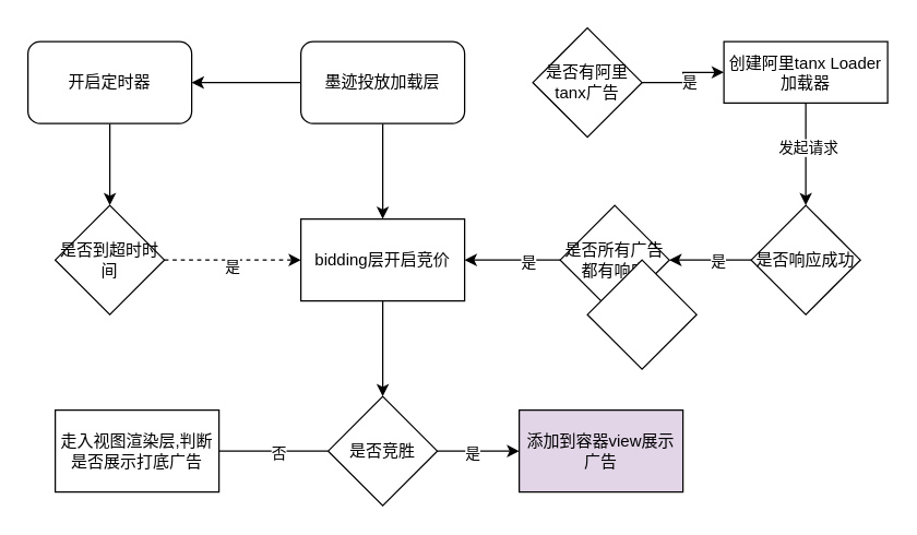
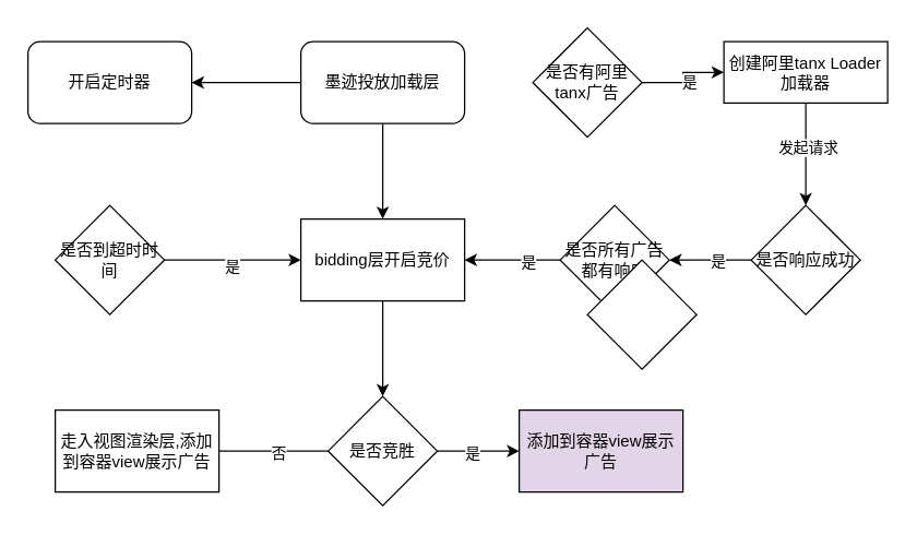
  <mxCell id="0" />
  <mxCell id="1" parent="0" />
  <mxCell id="2" value="" style="edgeStyle=orthogonalEdgeStyle;rounded=0;orthogonalLoop=1;jettySize=auto;html=1;" edge="1" parent="1" source="4" target="18"><mxGeometry relative="1" as="geometry" /></mxCell>
  <mxCell id="3" value="" style="edgeStyle=orthogonalEdgeStyle;rounded=0;orthogonalLoop=1;jettySize=auto;html=1;" edge="1" parent="1" source="4" target="27"><mxGeometry relative="1" as="geometry" /></mxCell>
  <mxCell id="4" value="墨迹投放加载层" style="rounded=1;whiteSpace=wrap;html=1;" vertex="1" parent="1"><mxGeometry x="220" y="30" width="120" height="60" as="geometry" /></mxCell>
  <mxCell id="5" value="" style="edgeStyle=orthogonalEdgeStyle;rounded=0;orthogonalLoop=1;jettySize=auto;html=1;" edge="1" parent="1" source="7" target="10"><mxGeometry relative="1" as="geometry" /></mxCell>
  <mxCell id="6" value="是" style="edgeLabel;html=1;align=center;verticalAlign=middle;resizable=0;points=[];" vertex="1" connectable="0" parent="5"><mxGeometry x="-0.089" y="-3" relative="1" as="geometry"><mxPoint x="1" as="offset" /></mxGeometry></mxCell>
  <mxCell id="7" value="是否有阿里tanx广告" style="rhombus;whiteSpace=wrap;html=1;" vertex="1" parent="1"><mxGeometry x="390" y="20" width="80" height="80" as="geometry" /></mxCell>
  <mxCell id="8" value="" style="edgeStyle=orthogonalEdgeStyle;rounded=0;orthogonalLoop=1;jettySize=auto;html=1;entryX=0.5;entryY=0;entryDx=0;entryDy=0;" edge="1" parent="1" source="10" target="13"><mxGeometry relative="1" as="geometry"><mxPoint x="590" y="140" as="targetPoint" /></mxGeometry></mxCell>
  <mxCell id="9" value="发起请求" style="edgeLabel;html=1;align=center;verticalAlign=middle;resizable=0;points=[];" vertex="1" connectable="0" parent="8"><mxGeometry x="-0.144" y="1" relative="1" as="geometry"><mxPoint as="offset" /></mxGeometry></mxCell>
  <mxCell id="10" value="创建阿里tanx Loader加载器" style="whiteSpace=wrap;html=1;" vertex="1" parent="1"><mxGeometry x="530" y="30" width="120" height="45" as="geometry" /></mxCell>
  <mxCell id="11" value="" style="edgeStyle=orthogonalEdgeStyle;rounded=0;orthogonalLoop=1;jettySize=auto;html=1;" edge="1" parent="1" source="13" target="16"><mxGeometry relative="1" as="geometry" /></mxCell>
  <mxCell id="12" value="是" style="edgeLabel;html=1;align=center;verticalAlign=middle;resizable=0;points=[];" vertex="1" connectable="0" parent="11"><mxGeometry x="-0.18" relative="1" as="geometry"><mxPoint as="offset" /></mxGeometry></mxCell>
  <mxCell id="13" value="是否响应成功" style="rhombus;whiteSpace=wrap;html=1;" vertex="1" parent="1"><mxGeometry x="550" y="150" width="80" height="80" as="geometry" /></mxCell>
  <mxCell id="14" value="" style="edgeStyle=orthogonalEdgeStyle;rounded=0;orthogonalLoop=1;jettySize=auto;html=1;" edge="1" parent="1" source="16" target="18"><mxGeometry relative="1" as="geometry" /></mxCell>
  <mxCell id="15" value="是" style="edgeLabel;html=1;align=center;verticalAlign=middle;resizable=0;points=[];" vertex="1" connectable="0" parent="14"><mxGeometry x="-0.32" y="1" relative="1" as="geometry"><mxPoint as="offset" /></mxGeometry></mxCell>
  <mxCell id="16" value="是否所有广告都有响应" style="rhombus;whiteSpace=wrap;html=1;" vertex="1" parent="1"><mxGeometry x="410" y="150" width="80" height="80" as="geometry" /></mxCell>
  <mxCell id="17" value="" style="edgeStyle=orthogonalEdgeStyle;rounded=0;orthogonalLoop=1;jettySize=auto;html=1;" edge="1" parent="1" source="18" target="23"><mxGeometry relative="1" as="geometry" /></mxCell>
  <mxCell id="18" value="bidding层开启竞价" style="whiteSpace=wrap;html=1;" vertex="1" parent="1"><mxGeometry x="220" y="160" width="120" height="60" as="geometry" /></mxCell>
  <mxCell id="19" value="" style="edgeStyle=orthogonalEdgeStyle;rounded=0;orthogonalLoop=1;jettySize=auto;html=1;" edge="1" parent="1" source="23" target="24"><mxGeometry relative="1" as="geometry" /></mxCell>
  <mxCell id="20" value="是" style="edgeLabel;html=1;align=center;verticalAlign=middle;resizable=0;points=[];" vertex="1" connectable="0" parent="19"><mxGeometry x="-0.18" y="-1" relative="1" as="geometry"><mxPoint as="offset" /></mxGeometry></mxCell>
  <mxCell id="21" value="" style="edgeStyle=orthogonalEdgeStyle;rounded=0;orthogonalLoop=1;jettySize=auto;html=1;endArrow=none;" edge="1" parent="1" source="23" target="25"><mxGeometry relative="1" as="geometry" /></mxCell>
  <mxCell id="22" value="否" style="edgeLabel;html=1;align=center;verticalAlign=middle;resizable=0;points=[];" vertex="1" connectable="0" parent="21"><mxGeometry x="-0.068" y="1" relative="1" as="geometry"><mxPoint as="offset" /></mxGeometry></mxCell>
  <mxCell id="23" value="是否竞胜" style="rhombus;whiteSpace=wrap;html=1;" vertex="1" parent="1"><mxGeometry x="240" y="290" width="80" height="80" as="geometry" /></mxCell>
  <mxCell id="24" value="添加到容器view展示广告" style="whiteSpace=wrap;html=1;fillColor=#e1d5e7;" vertex="1" parent="1"><mxGeometry x="380" y="300" width="120" height="60" as="geometry" /></mxCell>
- <mxCell id="25" value="走入视图渲染层,判断是否展示打底广告" style="whiteSpace=wrap;html=1;" vertex="1" parent="1"><mxGeometry x="40" y="300" width="120" height="60" as="geometry" /></mxCell>
- <mxCell id="26" style="edgeStyle=orthogonalEdgeStyle;rounded=0;orthogonalLoop=1;jettySize=auto;html=1;entryX=0.5;entryY=0;entryDx=0;entryDy=0;" edge="1" parent="1" source="27" target="31"><mxGeometry relative="1" as="geometry" /></mxCell>
+ <mxCell id="25" value="走入视图渲染层,添加到容器view展示广告" style="whiteSpace=wrap;html=1;" vertex="1" parent="1"><mxGeometry x="40" y="300" width="120" height="60" as="geometry" /></mxCell>
  <mxCell id="27" value="开启定时器" style="rounded=1;whiteSpace=wrap;html=1;" vertex="1" parent="1"><mxGeometry x="20" y="30" width="120" height="60" as="geometry" /></mxCell>
  <mxCell id="28" value="" style="rhombus;whiteSpace=wrap;html=1;" vertex="1" parent="1"><mxGeometry x="430" y="190" width="80" height="80" as="geometry" /></mxCell>
- <mxCell id="29" style="edgeStyle=orthogonalEdgeStyle;rounded=0;orthogonalLoop=1;jettySize=auto;html=1;entryX=0;entryY=0.5;entryDx=0;entryDy=0;dashed=1;" edge="1" parent="1" source="31" target="18"><mxGeometry relative="1" as="geometry" /></mxCell>
+ <mxCell id="29" style="edgeStyle=orthogonalEdgeStyle;rounded=0;orthogonalLoop=1;jettySize=auto;html=1;entryX=0;entryY=0.5;entryDx=0;entryDy=0;" edge="1" parent="1" source="31" target="18"><mxGeometry relative="1" as="geometry" /></mxCell>
  <mxCell id="30" value="是" style="edgeLabel;html=1;align=center;verticalAlign=middle;resizable=0;points=[];" vertex="1" connectable="0" parent="29"><mxGeometry x="-0.017" y="-4" relative="1" as="geometry"><mxPoint as="offset" /></mxGeometry></mxCell>
  <mxCell id="31" value="是否到超时时间" style="rhombus;whiteSpace=wrap;html=1;" vertex="1" parent="1"><mxGeometry x="40" y="150" width="80" height="80" as="geometry" /></mxCell>
